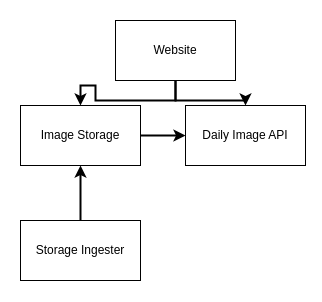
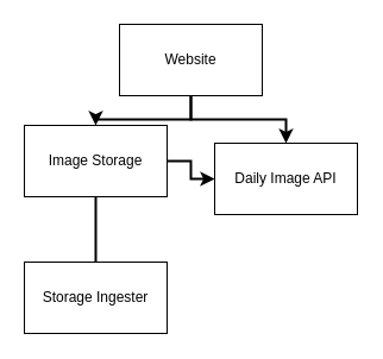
  <mxCell id="0" />
  <mxCell id="1" parent="0" />
  <mxCell id="2" style="edgeStyle=orthogonalEdgeStyle;rounded=0;orthogonalLoop=1;jettySize=auto;html=1;entryX=0.5;entryY=0;entryDx=0;entryDy=0;strokeWidth=2;" edge="1" parent="1" source="4" target="5"><mxGeometry relative="1" as="geometry" /></mxCell>
  <mxCell id="3" style="edgeStyle=orthogonalEdgeStyle;rounded=0;orthogonalLoop=1;jettySize=auto;html=1;entryX=0.5;entryY=0;entryDx=0;entryDy=0;strokeWidth=2;" edge="1" parent="1" source="4" target="7"><mxGeometry relative="1" as="geometry" /></mxCell>
- <mxCell id="4" value="Website" style="rounded=0;whiteSpace=wrap;html=1;strokeColor=#000000;fillColor=#ffffff;" vertex="1" parent="1"><mxGeometry x="115" y="20" width="120" height="60" as="geometry" /></mxCell>
- <mxCell id="5" value="Daily Image API" style="rounded=0;whiteSpace=wrap;html=1;strokeColor=#000000;fillColor=#ffffff;" vertex="1" parent="1"><mxGeometry x="185" y="105" width="120" height="60" as="geometry" /></mxCell>
+ <mxCell id="4" value="Website" style="rounded=0;whiteSpace=wrap;html=1;strokeColor=#000000;fillColor=#ffffff;" vertex="1" parent="1"><mxGeometry x="100" y="20" width="120" height="60" as="geometry" /></mxCell>
+ <mxCell id="5" value="Daily Image API" style="rounded=0;whiteSpace=wrap;html=1;strokeColor=#000000;fillColor=#ffffff;" vertex="1" parent="1"><mxGeometry x="180" y="120" width="120" height="60" as="geometry" /></mxCell>
  <mxCell id="6" style="edgeStyle=orthogonalEdgeStyle;rounded=0;orthogonalLoop=1;jettySize=auto;html=1;entryX=0;entryY=0.5;entryDx=0;entryDy=0;strokeWidth=2;" edge="1" parent="1" source="7" target="5"><mxGeometry relative="1" as="geometry" /></mxCell>
  <mxCell id="7" value="Image Storage" style="rounded=0;whiteSpace=wrap;html=1;strokeColor=#000000;fillColor=#ffffff;" vertex="1" parent="1"><mxGeometry x="20" y="105" width="120" height="60" as="geometry" /></mxCell>
- <mxCell id="8" style="edgeStyle=orthogonalEdgeStyle;rounded=0;orthogonalLoop=1;jettySize=auto;html=1;entryX=0.5;entryY=1;entryDx=0;entryDy=0;strokeWidth=2;" edge="1" parent="1" source="9" target="7"><mxGeometry relative="1" as="geometry" /></mxCell>
+ <mxCell id="8" style="edgeStyle=orthogonalEdgeStyle;rounded=0;orthogonalLoop=1;jettySize=auto;html=1;entryX=0.5;entryY=1;entryDx=0;entryDy=0;strokeWidth=2;endArrow=none;" edge="1" parent="1" source="9" target="7"><mxGeometry relative="1" as="geometry" /></mxCell>
  <mxCell id="9" value="Storage Ingester" style="rounded=0;whiteSpace=wrap;html=1;strokeColor=#000000;fillColor=#ffffff;" vertex="1" parent="1"><mxGeometry x="20" y="220" width="120" height="60" as="geometry" /></mxCell>
